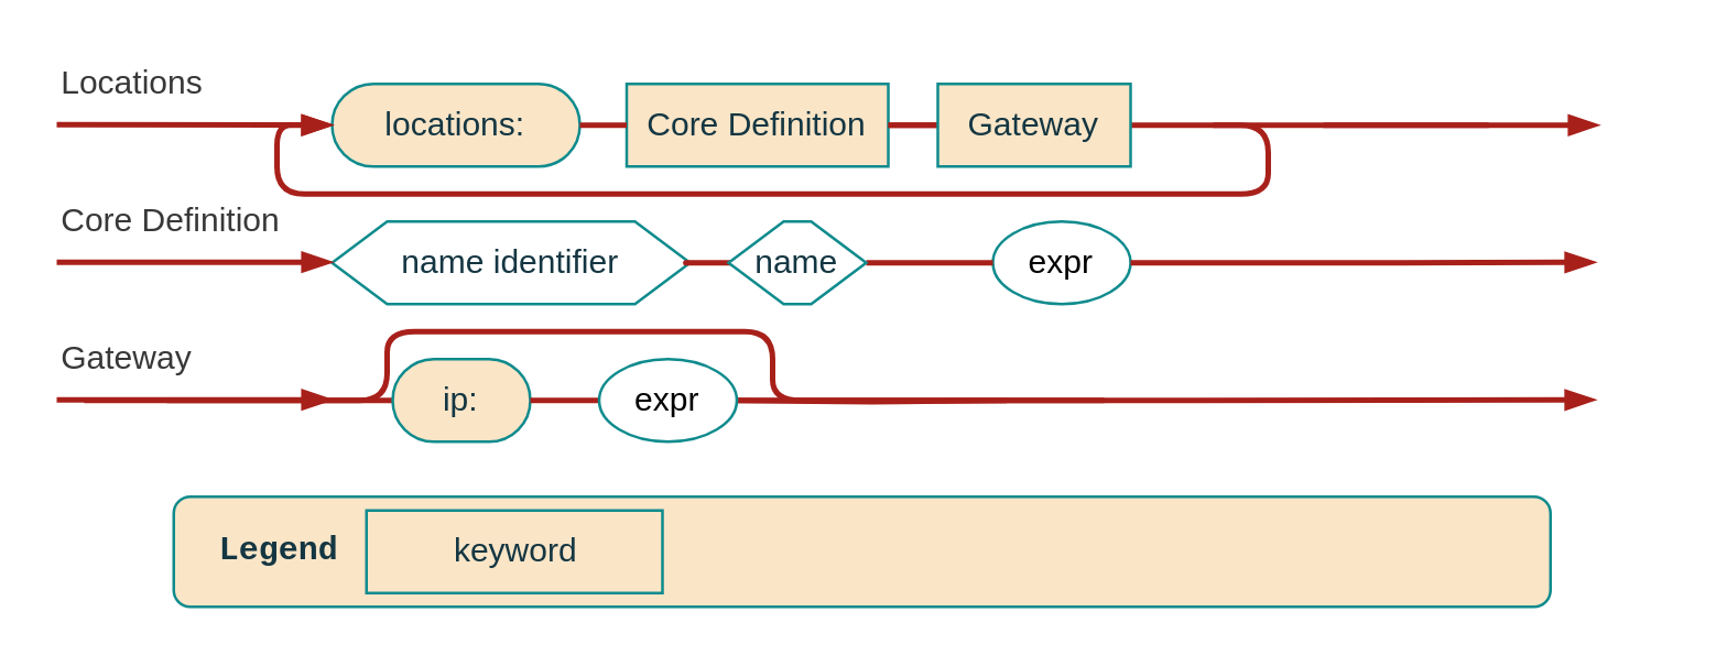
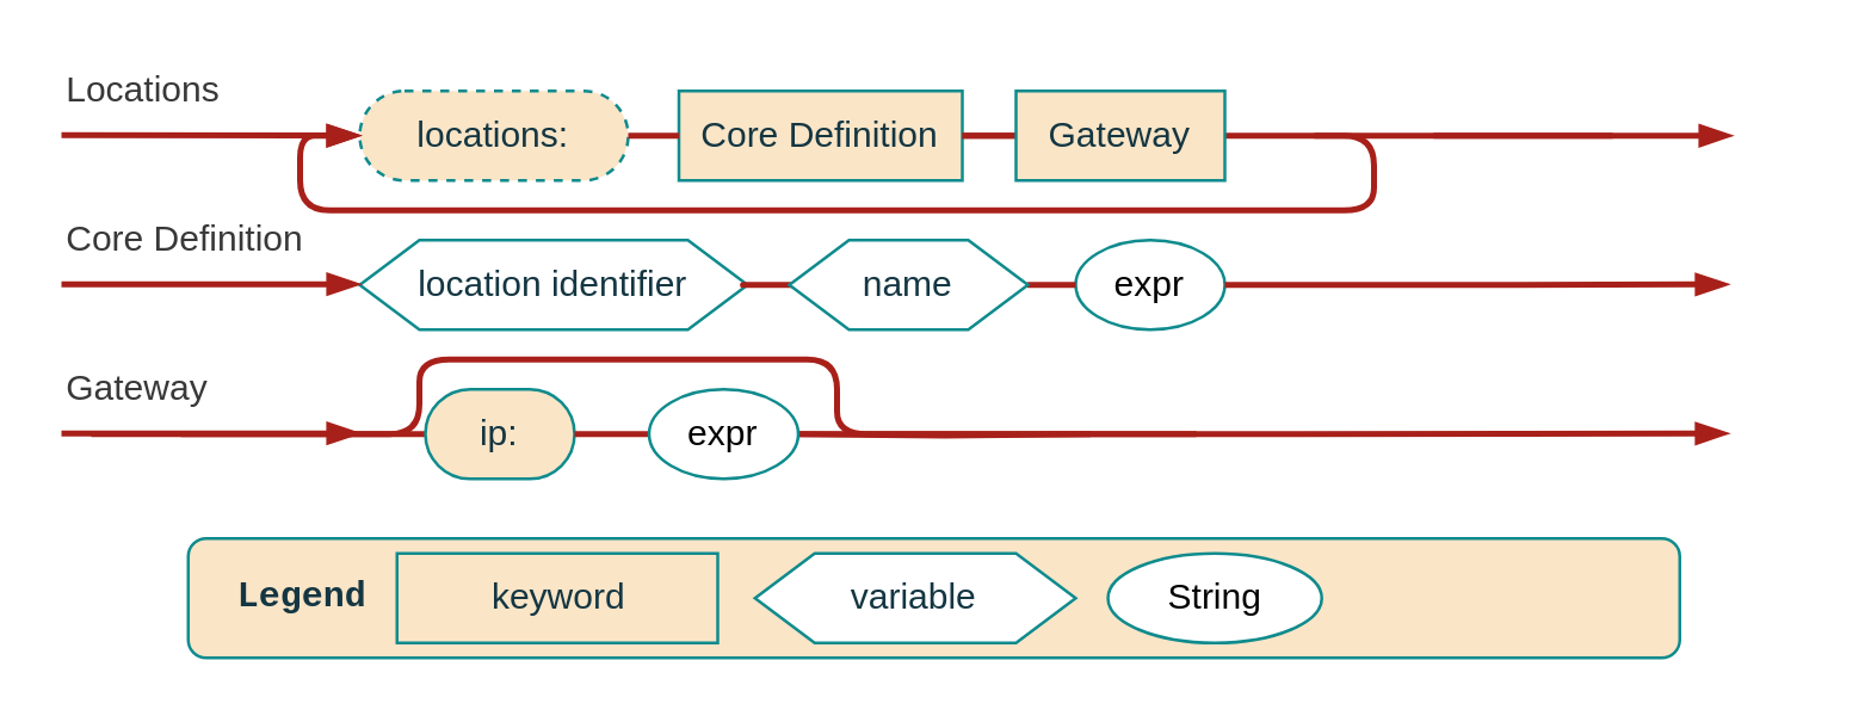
  <mxCell id="0" />
  <mxCell id="1" parent="0" />
  <mxCell id="2" value="" style="group" parent="1" vertex="1" connectable="0"><mxGeometry x="62.5" y="180" width="500" height="40" as="geometry" /></mxCell>
  <mxCell id="3" value="&lt;b&gt;&amp;nbsp; Legend&lt;/b&gt;" style="text;html=1;align=left;verticalAlign=middle;whiteSpace=wrap;rounded=1;fontFamily=Courier New;perimeterSpacing=6;shadow=0;fillColor=#FAE5C7;fontColor=#143642;strokeColor=#0F8B8D;labelBackgroundColor=none;container=0;" parent="2" vertex="1"><mxGeometry width="500" height="40" as="geometry" /></mxCell>
+ <mxCell id="4" value="String" style="ellipse;whiteSpace=wrap;html=1;rounded=1;labelBackgroundColor=none;strokeColor=#0F8B8D;fontFamily=Helvetica;fontSize=12;fontColor=default;fillColor=default;container=0;" parent="2" vertex="1"><mxGeometry x="308.33" y="5" width="71.667" height="30" as="geometry" /></mxCell>
+ <mxCell id="5" value="variable" style="shape=hexagon;perimeter=hexagonPerimeter2;whiteSpace=wrap;html=1;fixedSize=1;strokeColor=#0F8B8D;fontColor=#143642;fillColor=default;container=0;" parent="2" vertex="1"><mxGeometry x="189.996" y="5" width="107.5" height="30" as="geometry" /></mxCell>
  <mxCell id="6" value="&lt;p&gt;keyword&lt;/p&gt;" style="whiteSpace=wrap;html=1;arcSize=50;fontStyle=0;fillColor=#FAE5C7;strokeColor=#0F8B8D;labelBackgroundColor=none;fontColor=#143642;container=0;rounded=0;" parent="2" vertex="1"><mxGeometry x="70.001" y="5" width="107.5" height="30" as="geometry" /></mxCell>
  <mxCell id="7" value="" style="edgeStyle=orthogonalEdgeStyle;shape=connector;rounded=1;orthogonalLoop=1;jettySize=auto;html=1;labelBackgroundColor=none;strokeColor=#A8201A;strokeWidth=2;fontFamily=Helvetica;fontSize=12;fontColor=default;endArrow=none;endFill=0;" parent="1" target="34" edge="1"><mxGeometry relative="1" as="geometry"><mxPoint x="365" y="145" as="sourcePoint" /></mxGeometry></mxCell>
  <mxCell id="8" style="edgeStyle=orthogonalEdgeStyle;shape=connector;rounded=1;orthogonalLoop=1;jettySize=auto;html=1;exitX=0;exitY=0.5;exitDx=0;exitDy=0;labelBackgroundColor=none;strokeColor=#A8201A;strokeWidth=2;fontFamily=Helvetica;fontSize=12;fontColor=default;endArrow=none;endFill=0;" parent="1" source="9" edge="1"><mxGeometry relative="1" as="geometry"><mxPoint x="30" y="145" as="targetPoint" /><Array as="points"><mxPoint x="50" y="145" /><mxPoint x="50" y="145" /></Array></mxGeometry></mxCell>
  <mxCell id="9" value="&lt;p&gt;ip:&lt;/p&gt;" style="rounded=1;whiteSpace=wrap;html=1;arcSize=50;fontStyle=0;fillColor=#FAE5C7;strokeColor=#0F8B8D;labelBackgroundColor=none;fontColor=#143642;" parent="1" vertex="1"><mxGeometry x="142" y="130" width="50" height="30" as="geometry" /></mxCell>
  <mxCell id="10" value="Gateway" style="text;html=1;strokeColor=none;fillColor=none;align=left;verticalAlign=middle;whiteSpace=wrap;rounded=0;fontSize=12;fontFamily=Helvetica;fontColor=#383838;" parent="1" vertex="1"><mxGeometry x="20" y="120" width="100" height="20" as="geometry" /></mxCell>
  <mxCell id="11" value="" style="endArrow=blockThin;html=1;rounded=1;labelBackgroundColor=none;strokeColor=#A8201A;strokeWidth=2;fontFamily=Helvetica;fontSize=12;fontColor=default;shape=connector;endFill=1;align=left;" parent="1" edge="1"><mxGeometry width="50" height="50" relative="1" as="geometry"><mxPoint x="20" y="144.76" as="sourcePoint" /><mxPoint x="120" y="144.76" as="targetPoint" /></mxGeometry></mxCell>
  <mxCell id="12" style="edgeStyle=orthogonalEdgeStyle;shape=connector;rounded=1;orthogonalLoop=1;jettySize=auto;html=1;labelBackgroundColor=none;strokeColor=#A8201A;strokeWidth=2;fontFamily=Helvetica;fontSize=12;fontColor=default;endArrow=blockThin;endFill=1;" parent="1" source="34" edge="1"><mxGeometry relative="1" as="geometry"><mxPoint x="578.77" y="144.8" as="targetPoint" /><mxPoint x="548.77" y="144.8" as="sourcePoint" /></mxGeometry></mxCell>
- <mxCell id="13" value="name identifier" style="shape=hexagon;perimeter=hexagonPerimeter2;whiteSpace=wrap;html=1;fixedSize=1;strokeColor=#0F8B8D;fontColor=#143642;fillColor=default;" parent="1" vertex="1"><mxGeometry x="120" y="80" width="130" height="30" as="geometry" /></mxCell>
+ <mxCell id="13" value="location identifier" style="shape=hexagon;perimeter=hexagonPerimeter2;whiteSpace=wrap;html=1;fixedSize=1;strokeColor=#0F8B8D;fontColor=#143642;fillColor=default;" parent="1" vertex="1"><mxGeometry x="120" y="80" width="130" height="30" as="geometry" /></mxCell>
  <mxCell id="14" value="expr" style="ellipse;whiteSpace=wrap;html=1;rounded=1;labelBackgroundColor=none;strokeColor=#0F8B8D;fontFamily=Helvetica;fontSize=12;fontColor=default;fillColor=default;" parent="1" vertex="1"><mxGeometry x="360" y="80" width="50" height="30" as="geometry" /></mxCell>
  <mxCell id="15" value="" style="edgeStyle=orthogonalEdgeStyle;shape=connector;rounded=1;orthogonalLoop=1;jettySize=auto;html=1;labelBackgroundColor=none;strokeColor=#A8201A;strokeWidth=2;fontFamily=Helvetica;fontSize=12;fontColor=default;endArrow=none;endFill=0;" parent="1" source="28" target="14" edge="1"><mxGeometry relative="1" as="geometry" /></mxCell>
  <mxCell id="16" value="Core Definition" style="text;html=1;strokeColor=none;fillColor=none;align=left;verticalAlign=middle;whiteSpace=wrap;rounded=0;fontSize=12;fontFamily=Helvetica;fontColor=#383838;" parent="1" vertex="1"><mxGeometry x="20" y="70" width="100" height="20" as="geometry" /></mxCell>
  <mxCell id="17" value="" style="endArrow=blockThin;html=1;rounded=1;labelBackgroundColor=none;strokeColor=#A8201A;strokeWidth=2;fontFamily=Helvetica;fontSize=12;fontColor=default;shape=connector;endFill=1;align=left;" parent="1" edge="1"><mxGeometry width="50" height="50" relative="1" as="geometry"><mxPoint x="20" y="94.76" as="sourcePoint" /><mxPoint x="120" y="94.76" as="targetPoint" /></mxGeometry></mxCell>
  <mxCell id="18" style="edgeStyle=orthogonalEdgeStyle;shape=connector;rounded=1;orthogonalLoop=1;jettySize=auto;html=1;labelBackgroundColor=none;strokeColor=#A8201A;strokeWidth=2;fontFamily=Helvetica;fontSize=12;fontColor=default;endArrow=blockThin;endFill=1;" parent="1" source="14" edge="1"><mxGeometry relative="1" as="geometry"><mxPoint x="578.77" y="94.8" as="targetPoint" /><mxPoint x="548.77" y="94.8" as="sourcePoint" /></mxGeometry></mxCell>
  <mxCell id="19" value="" style="edgeStyle=orthogonalEdgeStyle;shape=connector;rounded=1;orthogonalLoop=1;jettySize=auto;html=1;labelBackgroundColor=none;strokeColor=#A8201A;strokeWidth=2;fontFamily=Helvetica;fontSize=12;fontColor=default;endArrow=none;endFill=0;" parent="1" edge="1"><mxGeometry relative="1" as="geometry"><mxPoint x="480" y="45.029" as="sourcePoint" /><mxPoint x="540" y="45" as="targetPoint" /></mxGeometry></mxCell>
- <mxCell id="20" value="&lt;p&gt;locations:&lt;/p&gt;" style="rounded=1;whiteSpace=wrap;html=1;arcSize=50;fontStyle=0;fillColor=#FAE5C7;strokeColor=#0F8B8D;labelBackgroundColor=none;fontColor=#143642;" parent="1" vertex="1"><mxGeometry x="120" y="30" width="90" height="30" as="geometry" /></mxCell>
+ <mxCell id="20" value="&lt;p&gt;locations:&lt;/p&gt;" style="rounded=1;whiteSpace=wrap;html=1;arcSize=50;fontStyle=0;fillColor=#FAE5C7;strokeColor=#0F8B8D;labelBackgroundColor=none;fontColor=#143642;dashed=1;" parent="1" vertex="1"><mxGeometry x="120" y="30" width="90" height="30" as="geometry" /></mxCell>
  <mxCell id="21" value="Locations" style="text;html=1;strokeColor=none;fillColor=none;align=left;verticalAlign=middle;whiteSpace=wrap;rounded=0;fontSize=12;fontFamily=Helvetica;fontColor=#383838;" parent="1" vertex="1"><mxGeometry x="20" y="20" width="100" height="20" as="geometry" /></mxCell>
  <mxCell id="22" value="" style="endArrow=blockThin;html=1;rounded=1;labelBackgroundColor=none;strokeColor=#A8201A;strokeWidth=2;fontFamily=Helvetica;fontSize=12;fontColor=default;shape=connector;endFill=1;align=left;" parent="1" target="20" edge="1"><mxGeometry width="50" height="50" relative="1" as="geometry"><mxPoint x="20" y="44.76" as="sourcePoint" /><mxPoint x="120" y="44.76" as="targetPoint" /></mxGeometry></mxCell>
  <mxCell id="23" value="Core Definition" style="rounded=1;whiteSpace=wrap;html=1;strokeColor=#0F8B8D;fontFamily=Helvetica;fontSize=12;fontColor=#143642;fillColor=#FAE5C7;arcSize=0;fontStyle=0;shadow=0;labelBackgroundColor=none;" parent="1" vertex="1"><mxGeometry x="227" y="30" width="95" height="30" as="geometry" /></mxCell>
  <mxCell id="24" value="" style="edgeStyle=orthogonalEdgeStyle;shape=connector;rounded=1;orthogonalLoop=1;jettySize=auto;html=1;labelBackgroundColor=none;strokeColor=#A8201A;strokeWidth=2;fontFamily=Helvetica;fontSize=12;fontColor=default;endArrow=none;endFill=0;" parent="1" source="20" target="23" edge="1"><mxGeometry relative="1" as="geometry" /></mxCell>
  <mxCell id="25" value="" style="edgeStyle=orthogonalEdgeStyle;shape=connector;rounded=1;orthogonalLoop=1;jettySize=auto;html=1;labelBackgroundColor=none;strokeColor=#A8201A;strokeWidth=2;fontFamily=Helvetica;fontSize=12;fontColor=default;endArrow=blockThin;endFill=1;" parent="1" source="32" edge="1"><mxGeometry relative="1" as="geometry"><mxPoint x="345" y="45" as="sourcePoint" /><mxPoint x="580" y="45" as="targetPoint" /></mxGeometry></mxCell>
  <mxCell id="26" style="edgeStyle=orthogonalEdgeStyle;shape=connector;rounded=1;orthogonalLoop=1;jettySize=auto;html=1;entryX=0;entryY=0.5;entryDx=0;entryDy=0;labelBackgroundColor=none;strokeColor=#A8201A;strokeWidth=2;fontFamily=Helvetica;fontSize=12;fontColor=default;endArrow=blockThin;endFill=1;" parent="1" target="20" edge="1"><mxGeometry relative="1" as="geometry"><mxPoint x="440" y="45" as="sourcePoint" /><Array as="points"><mxPoint x="460" y="45" /><mxPoint x="460" y="70" /><mxPoint x="100" y="70" /><mxPoint x="100" y="45" /></Array></mxGeometry></mxCell>
  <mxCell id="27" value="" style="edgeStyle=orthogonalEdgeStyle;shape=connector;rounded=1;orthogonalLoop=1;jettySize=auto;html=1;labelBackgroundColor=none;strokeColor=#A8201A;strokeWidth=2;fontFamily=Helvetica;fontSize=12;fontColor=default;endArrow=none;endFill=0;" parent="1" source="13" target="28" edge="1"><mxGeometry relative="1" as="geometry"><mxPoint x="250" y="95" as="sourcePoint" /><mxPoint x="479" y="95" as="targetPoint" /></mxGeometry></mxCell>
- <mxCell id="28" value="name" style="shape=hexagon;perimeter=hexagonPerimeter2;whiteSpace=wrap;html=1;fixedSize=1;strokeColor=#0F8B8D;fontColor=#143642;fillColor=default;" parent="1" vertex="1"><mxGeometry x="264" y="80" width="50" height="30" as="geometry" /></mxCell>
+ <mxCell id="28" value="name" style="shape=hexagon;perimeter=hexagonPerimeter2;whiteSpace=wrap;html=1;fixedSize=1;strokeColor=#0F8B8D;fontColor=#143642;fillColor=default;" parent="1" vertex="1"><mxGeometry x="264" y="80" width="80" height="30" as="geometry" /></mxCell>
  <mxCell id="29" style="edgeStyle=orthogonalEdgeStyle;shape=connector;rounded=1;orthogonalLoop=1;jettySize=auto;html=1;exitX=1;exitY=0.5;exitDx=0;exitDy=0;labelBackgroundColor=none;strokeColor=#A8201A;strokeWidth=2;fontFamily=Helvetica;fontSize=12;fontColor=default;endArrow=none;endFill=0;" parent="1" source="23" target="32" edge="1"><mxGeometry relative="1" as="geometry" /></mxCell>
  <mxCell id="30" value="&amp;nbsp;" style="rounded=1;whiteSpace=wrap;html=1;strokeColor=none;fontFamily=Helvetica;fontSize=12;fontColor=#143642;fillColor=none;arcSize=0;fontStyle=0;shadow=0;labelBackgroundColor=none;" parent="1" vertex="1"><mxGeometry x="510" y="30" width="95" height="30" as="geometry" /></mxCell>
  <mxCell id="31" value="" style="edgeStyle=orthogonalEdgeStyle;shape=connector;rounded=1;orthogonalLoop=1;jettySize=auto;html=1;labelBackgroundColor=none;strokeColor=#A8201A;strokeWidth=2;fontFamily=Helvetica;fontSize=12;fontColor=default;endArrow=none;endFill=0;" parent="1" source="23" target="32" edge="1"><mxGeometry relative="1" as="geometry"><mxPoint x="1315" y="165" as="sourcePoint" /><mxPoint x="1570" y="165" as="targetPoint" /></mxGeometry></mxCell>
  <mxCell id="32" value="Gateway" style="rounded=1;whiteSpace=wrap;html=1;strokeColor=#0F8B8D;fontFamily=Helvetica;fontSize=12;fontColor=#143642;fillColor=#FAE5C7;arcSize=0;fontStyle=0;shadow=0;labelBackgroundColor=none;" parent="1" vertex="1"><mxGeometry x="340" y="30" width="70" height="30" as="geometry" /></mxCell>
  <mxCell id="33" value="" style="edgeStyle=orthogonalEdgeStyle;shape=connector;rounded=1;orthogonalLoop=1;jettySize=auto;html=1;labelBackgroundColor=none;strokeColor=#A8201A;strokeWidth=2;fontFamily=Helvetica;fontSize=12;fontColor=default;endArrow=none;endFill=0;" parent="1" source="9" target="34" edge="1"><mxGeometry relative="1" as="geometry"><mxPoint x="235" y="145" as="targetPoint" /><mxPoint x="170" y="145" as="sourcePoint" /><Array as="points"><mxPoint x="160" y="145" /><mxPoint x="160" y="145" /></Array></mxGeometry></mxCell>
  <mxCell id="34" value="expr" style="ellipse;whiteSpace=wrap;html=1;rounded=1;labelBackgroundColor=none;strokeColor=#0F8B8D;fontFamily=Helvetica;fontSize=12;fontColor=default;fillColor=default;" parent="1" vertex="1"><mxGeometry x="217" y="130" width="50" height="30" as="geometry" /></mxCell>
  <mxCell id="35" style="edgeStyle=orthogonalEdgeStyle;shape=connector;rounded=1;orthogonalLoop=1;jettySize=auto;html=1;exitX=1;exitY=0.5;exitDx=0;exitDy=0;labelBackgroundColor=none;strokeColor=#A8201A;strokeWidth=2;fontFamily=Helvetica;fontSize=12;fontColor=default;endArrow=none;endFill=0;" parent="1" edge="1"><mxGeometry relative="1" as="geometry"><mxPoint x="60" y="145" as="sourcePoint" /><mxPoint x="400.465" y="145" as="targetPoint" /><Array as="points"><mxPoint x="140" y="145" /><mxPoint x="140" y="120" /><mxPoint x="280" y="120" /><mxPoint x="280" y="145" /></Array></mxGeometry></mxCell>
